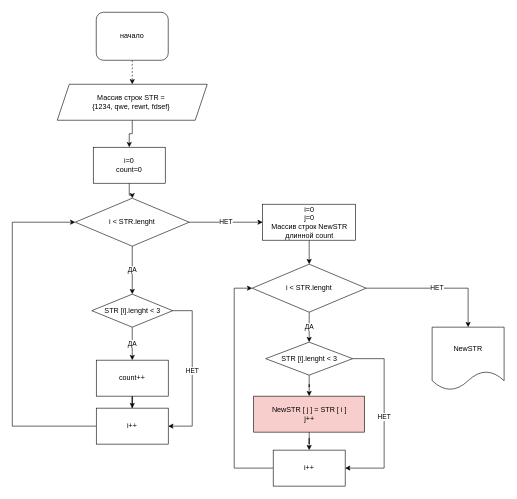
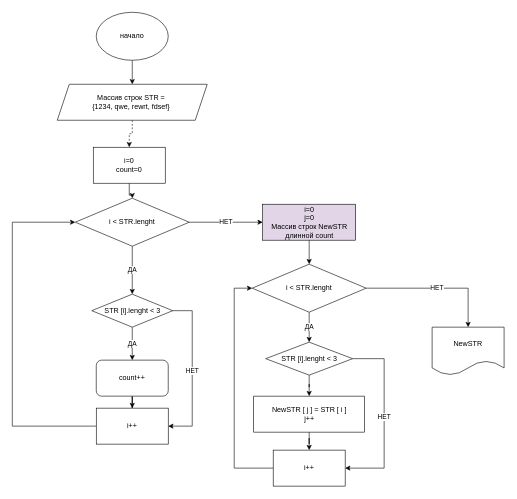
  <mxCell id="0" />
  <mxCell id="1" parent="0" />
- <mxCell id="2" value="" style="edgeStyle=orthogonalEdgeStyle;rounded=0;orthogonalLoop=1;jettySize=auto;html=1;dashed=1;" edge="1" parent="1" source="3" target="5"><mxGeometry relative="1" as="geometry" /></mxCell>
- <mxCell id="3" value="начало" style="whiteSpace=wrap;html=1;rounded=1;" vertex="1" parent="1"><mxGeometry x="160" y="20" width="120" height="80" as="geometry" /></mxCell>
- <mxCell id="4" value="" style="edgeStyle=orthogonalEdgeStyle;rounded=0;orthogonalLoop=1;jettySize=auto;html=1;" edge="1" parent="1" source="5" target="10"><mxGeometry relative="1" as="geometry" /></mxCell>
+ <mxCell id="2" value="" style="edgeStyle=orthogonalEdgeStyle;rounded=0;orthogonalLoop=1;jettySize=auto;html=1;" edge="1" parent="1" source="3" target="5"><mxGeometry relative="1" as="geometry" /></mxCell>
+ <mxCell id="3" value="начало" style="ellipse;whiteSpace=wrap;html=1;" vertex="1" parent="1"><mxGeometry x="160" y="20" width="120" height="80" as="geometry" /></mxCell>
+ <mxCell id="4" value="" style="edgeStyle=orthogonalEdgeStyle;rounded=0;orthogonalLoop=1;jettySize=auto;html=1;dashed=1;" edge="1" parent="1" source="5" target="10"><mxGeometry relative="1" as="geometry" /></mxCell>
  <mxCell id="5" value="Массив строк STR =&amp;nbsp;&lt;br&gt;{1234, qwe, rewrt, fdsef}&amp;nbsp;" style="shape=parallelogram;perimeter=parallelogramPerimeter;whiteSpace=wrap;html=1;fixedSize=1;" vertex="1" parent="1"><mxGeometry x="95" y="140" width="250" height="60" as="geometry" /></mxCell>
  <mxCell id="6" value="ДА&lt;br&gt;" style="edgeStyle=orthogonalEdgeStyle;rounded=0;orthogonalLoop=1;jettySize=auto;html=1;" edge="1" parent="1" source="8" target="13"><mxGeometry relative="1" as="geometry" /></mxCell>
  <mxCell id="7" value="НЕТ" style="edgeStyle=orthogonalEdgeStyle;rounded=0;orthogonalLoop=1;jettySize=auto;html=1;entryX=0;entryY=0.5;entryDx=0;entryDy=0;" edge="1" parent="1" source="8" target="22"><mxGeometry relative="1" as="geometry" /></mxCell>
  <mxCell id="8" value="i &amp;lt; STR.lenght" style="rhombus;whiteSpace=wrap;html=1;" vertex="1" parent="1"><mxGeometry x="125" y="330" width="190" height="80" as="geometry" /></mxCell>
  <mxCell id="9" value="" style="edgeStyle=orthogonalEdgeStyle;rounded=0;orthogonalLoop=1;jettySize=auto;html=1;" edge="1" parent="1" source="10" target="8"><mxGeometry relative="1" as="geometry" /></mxCell>
  <mxCell id="10" value="i=0&lt;br&gt;count=0" style="rounded=0;whiteSpace=wrap;html=1;" vertex="1" parent="1"><mxGeometry x="155" y="245" width="120" height="60" as="geometry" /></mxCell>
  <mxCell id="11" value="ДА&lt;br&gt;" style="edgeStyle=orthogonalEdgeStyle;rounded=0;orthogonalLoop=1;jettySize=auto;html=1;" edge="1" parent="1" source="13" target="15"><mxGeometry relative="1" as="geometry" /></mxCell>
  <mxCell id="12" value="НЕТ&lt;br&gt;" style="edgeStyle=orthogonalEdgeStyle;rounded=0;orthogonalLoop=1;jettySize=auto;html=1;entryX=1;entryY=0.5;entryDx=0;entryDy=0;exitX=1;exitY=0.5;exitDx=0;exitDy=0;" edge="1" parent="1" source="13" target="17"><mxGeometry relative="1" as="geometry"><Array as="points"><mxPoint x="320" y="518" /><mxPoint x="320" y="710" /></Array></mxGeometry></mxCell>
  <mxCell id="13" value="STR [i].lenght &amp;lt; 3" style="rhombus;whiteSpace=wrap;html=1;" vertex="1" parent="1"><mxGeometry x="152.5" y="490" width="135" height="55" as="geometry" /></mxCell>
  <mxCell id="14" value="" style="edgeStyle=orthogonalEdgeStyle;rounded=0;orthogonalLoop=1;jettySize=auto;html=1;" edge="1" parent="1" source="15" target="17"><mxGeometry relative="1" as="geometry" /></mxCell>
- <mxCell id="15" value="count++&lt;br&gt;" style="whiteSpace=wrap;html=1;" vertex="1" parent="1"><mxGeometry x="160" y="600" width="120" height="60" as="geometry" /></mxCell>
+ <mxCell id="15" value="count++&lt;br&gt;" style="whiteSpace=wrap;html=1;rounded=1;" vertex="1" parent="1"><mxGeometry x="160" y="600" width="120" height="60" as="geometry" /></mxCell>
  <mxCell id="16" style="edgeStyle=orthogonalEdgeStyle;rounded=0;orthogonalLoop=1;jettySize=auto;html=1;entryX=0;entryY=0.5;entryDx=0;entryDy=0;" edge="1" parent="1" source="17" target="8"><mxGeometry relative="1" as="geometry"><mxPoint x="10" y="400" as="targetPoint" /><Array as="points"><mxPoint x="20" y="710" /><mxPoint x="20" y="370" /></Array></mxGeometry></mxCell>
  <mxCell id="17" value="i++" style="rounded=0;whiteSpace=wrap;html=1;" vertex="1" parent="1"><mxGeometry x="160" y="680" width="120" height="60" as="geometry" /></mxCell>
  <mxCell id="18" value="ДА" style="edgeStyle=orthogonalEdgeStyle;rounded=0;orthogonalLoop=1;jettySize=auto;html=1;" edge="1" parent="1" source="20" target="27"><mxGeometry relative="1" as="geometry" /></mxCell>
  <mxCell id="19" value="НЕТ" style="edgeStyle=orthogonalEdgeStyle;rounded=0;orthogonalLoop=1;jettySize=auto;html=1;entryX=0.5;entryY=0;entryDx=0;entryDy=0;" edge="1" parent="1" source="20" target="30"><mxGeometry relative="1" as="geometry"><mxPoint x="675" y="480" as="targetPoint" /></mxGeometry></mxCell>
  <mxCell id="20" value="i &amp;lt; STR.lenght" style="rhombus;whiteSpace=wrap;html=1;" vertex="1" parent="1"><mxGeometry x="420" y="440" width="190" height="80" as="geometry" /></mxCell>
  <mxCell id="21" value="" style="edgeStyle=orthogonalEdgeStyle;rounded=0;orthogonalLoop=1;jettySize=auto;html=1;" edge="1" parent="1" source="22" target="20"><mxGeometry relative="1" as="geometry" /></mxCell>
- <mxCell id="22" value="i=0&lt;br&gt;j=0&lt;br&gt;Массив строк NewSTR длинной count" style="rounded=0;whiteSpace=wrap;html=1;" vertex="1" parent="1"><mxGeometry x="437.5" y="340" width="155" height="60" as="geometry" /></mxCell>
+ <mxCell id="22" value="i=0&lt;br&gt;j=0&lt;br&gt;Массив строк NewSTR длинной count" style="rounded=0;whiteSpace=wrap;html=1;fillColor=#e1d5e7;" vertex="1" parent="1"><mxGeometry x="437.5" y="340" width="155" height="60" as="geometry" /></mxCell>
  <mxCell id="23" style="edgeStyle=orthogonalEdgeStyle;rounded=0;orthogonalLoop=1;jettySize=auto;html=1;entryX=0;entryY=0.5;entryDx=0;entryDy=0;" edge="1" parent="1" source="24" target="20"><mxGeometry relative="1" as="geometry"><Array as="points"><mxPoint x="390" y="780" /><mxPoint x="390" y="480" /></Array></mxGeometry></mxCell>
  <mxCell id="24" value="i++" style="rounded=0;whiteSpace=wrap;html=1;" vertex="1" parent="1"><mxGeometry x="455" y="750" width="120" height="60" as="geometry" /></mxCell>
  <mxCell id="25" value="" style="edgeStyle=orthogonalEdgeStyle;rounded=0;orthogonalLoop=1;jettySize=auto;html=1;" edge="1" parent="1" source="27" target="29"><mxGeometry relative="1" as="geometry" /></mxCell>
  <mxCell id="26" value="НЕТ" style="edgeStyle=orthogonalEdgeStyle;rounded=0;orthogonalLoop=1;jettySize=auto;html=1;entryX=1;entryY=0.5;entryDx=0;entryDy=0;" edge="1" parent="1" source="27" target="24"><mxGeometry relative="1" as="geometry"><Array as="points"><mxPoint x="640" y="598" /><mxPoint x="640" y="780" /></Array></mxGeometry></mxCell>
  <mxCell id="27" value="STR [i].lenght &amp;lt; 3" style="rhombus;whiteSpace=wrap;html=1;" vertex="1" parent="1"><mxGeometry x="442.5" y="570" width="145" height="55" as="geometry" /></mxCell>
  <mxCell id="28" value="" style="edgeStyle=orthogonalEdgeStyle;rounded=0;orthogonalLoop=1;jettySize=auto;html=1;" edge="1" parent="1" source="29" target="24"><mxGeometry relative="1" as="geometry" /></mxCell>
- <mxCell id="29" value="NewSTR [ j ] = STR [ i ]&lt;br&gt;j++" style="whiteSpace=wrap;html=1;fillColor=#f8cecc;" vertex="1" parent="1"><mxGeometry x="422.5" y="660" width="185" height="60" as="geometry" /></mxCell>
- <mxCell id="30" value="NewSTR" style="shape=document;whiteSpace=wrap;html=1;boundedLbl=1;" vertex="1" parent="1"><mxGeometry x="720" y="545" width="120" height="105" as="geometry" /></mxCell>
+ <mxCell id="29" value="NewSTR [ j ] = STR [ i ]&lt;br&gt;j++" style="whiteSpace=wrap;html=1;" vertex="1" parent="1"><mxGeometry x="422.5" y="660" width="185" height="60" as="geometry" /></mxCell>
+ <mxCell id="30" value="NewSTR" style="shape=document;whiteSpace=wrap;html=1;boundedLbl=1;" vertex="1" parent="1"><mxGeometry x="720" y="545" width="120" height="80" as="geometry" /></mxCell>
